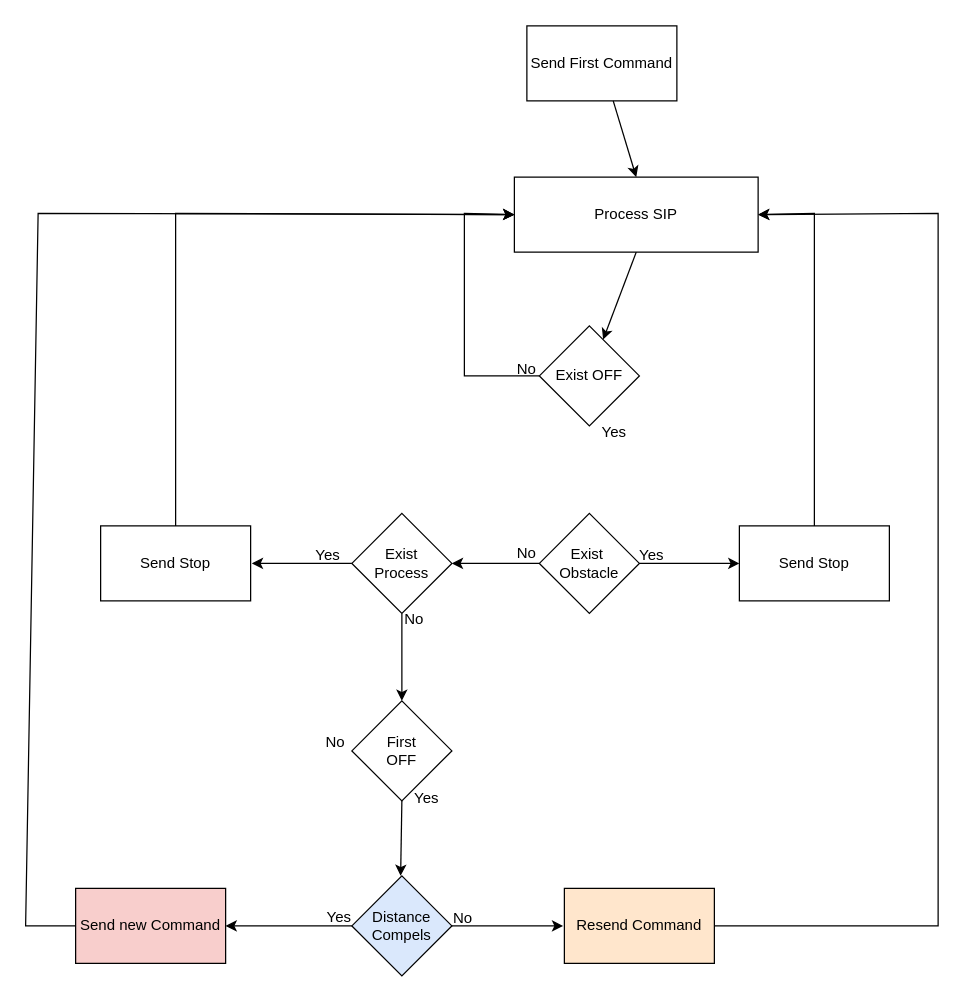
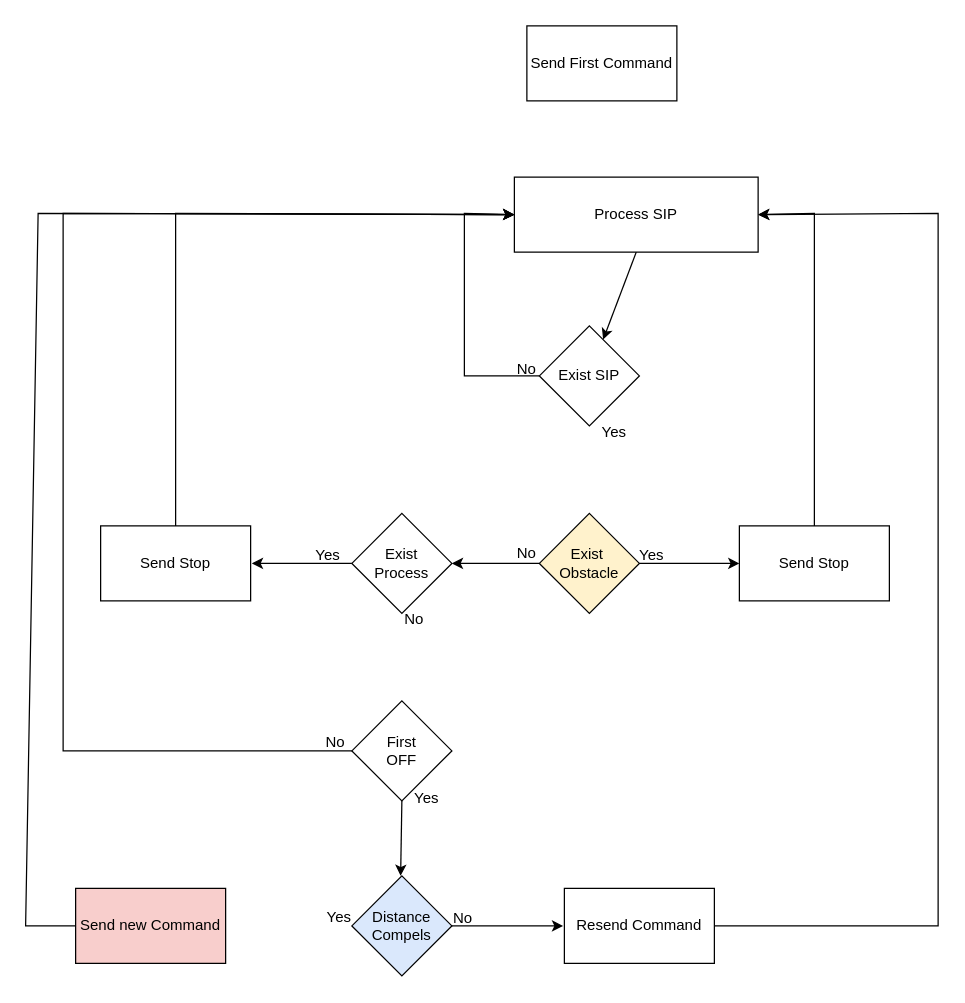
  <mxCell id="0" />
  <mxCell id="1" parent="0" />
  <mxCell id="2" value="Process SIP" style="rounded=0;whiteSpace=wrap;html=1;" vertex="1" parent="1"><mxGeometry x="411" y="141" width="195" height="60" as="geometry" /></mxCell>
  <mxCell id="3" value="Send First Command" style="rounded=0;whiteSpace=wrap;html=1;" vertex="1" parent="1"><mxGeometry x="421" y="20" width="120" height="60" as="geometry" /></mxCell>
- <mxCell id="4" value="" style="endArrow=classic;html=1;rounded=0;entryX=0.5;entryY=0;entryDx=0;entryDy=0;" edge="1" parent="1" source="3" target="2"><mxGeometry width="50" height="50" relative="1" as="geometry"><mxPoint x="481" y="360" as="sourcePoint" /><mxPoint x="531" y="310" as="targetPoint" /></mxGeometry></mxCell>
- <mxCell id="5" value="Exist OFF" style="rhombus;whiteSpace=wrap;html=1;" vertex="1" parent="1"><mxGeometry x="431" y="260" width="80" height="80" as="geometry" /></mxCell>
+ <mxCell id="5" value="Exist SIP" style="rhombus;whiteSpace=wrap;html=1;" vertex="1" parent="1"><mxGeometry x="431" y="260" width="80" height="80" as="geometry" /></mxCell>
  <mxCell id="6" value="" style="endArrow=classic;html=1;rounded=0;exitX=0;exitY=0.5;exitDx=0;exitDy=0;entryX=0;entryY=0.5;entryDx=0;entryDy=0;" edge="1" parent="1" source="5" target="2"><mxGeometry width="50" height="50" relative="1" as="geometry"><mxPoint x="481" y="360" as="sourcePoint" /><mxPoint x="531" y="310" as="targetPoint" /><Array as="points"><mxPoint x="371" y="300" /><mxPoint x="371" y="170" /></Array></mxGeometry></mxCell>
  <mxCell id="7" value="" style="endArrow=classic;html=1;rounded=0;exitX=0.5;exitY=1;exitDx=0;exitDy=0;" edge="1" parent="1" source="2" target="5"><mxGeometry width="50" height="50" relative="1" as="geometry"><mxPoint x="481" y="360" as="sourcePoint" /><mxPoint x="531" y="310" as="targetPoint" /></mxGeometry></mxCell>
  <mxCell id="8" value="No" style="text;html=1;align=center;verticalAlign=middle;whiteSpace=wrap;rounded=0;" vertex="1" parent="1"><mxGeometry x="391" y="280" width="60" height="30" as="geometry" /></mxCell>
  <mxCell id="9" value="Yes" style="text;html=1;align=center;verticalAlign=middle;whiteSpace=wrap;rounded=0;" vertex="1" parent="1"><mxGeometry x="461" y="330" width="60" height="30" as="geometry" /></mxCell>
- <mxCell id="10" value="Exist&amp;nbsp;&lt;div&gt;Obstacle&lt;/div&gt;" style="rhombus;whiteSpace=wrap;html=1;" vertex="1" parent="1"><mxGeometry x="431" y="410" width="80" height="80" as="geometry" /></mxCell>
+ <mxCell id="10" value="Exist&amp;nbsp;&lt;div&gt;Obstacle&lt;/div&gt;" style="rhombus;whiteSpace=wrap;html=1;fillColor=#fff2cc;" vertex="1" parent="1"><mxGeometry x="431" y="410" width="80" height="80" as="geometry" /></mxCell>
  <mxCell id="11" value="" style="endArrow=classic;html=1;rounded=0;exitX=1;exitY=0.5;exitDx=0;exitDy=0;" edge="1" parent="1" source="10"><mxGeometry width="50" height="50" relative="1" as="geometry"><mxPoint x="481" y="460" as="sourcePoint" /><mxPoint x="591" y="450" as="targetPoint" /></mxGeometry></mxCell>
  <mxCell id="12" value="Send Stop" style="rounded=0;whiteSpace=wrap;html=1;" vertex="1" parent="1"><mxGeometry x="591" y="420" width="120" height="60" as="geometry" /></mxCell>
  <mxCell id="13" value="Yes" style="text;html=1;align=center;verticalAlign=middle;whiteSpace=wrap;rounded=0;" vertex="1" parent="1"><mxGeometry x="491" y="429" width="60" height="30" as="geometry" /></mxCell>
  <mxCell id="14" value="" style="endArrow=classic;html=1;rounded=0;exitX=0;exitY=0.5;exitDx=0;exitDy=0;entryX=1;entryY=0.5;entryDx=0;entryDy=0;" edge="1" parent="1" source="10" target="15"><mxGeometry width="50" height="50" relative="1" as="geometry"><mxPoint x="481.319" y="519.999" as="sourcePoint" /><mxPoint x="471" y="550" as="targetPoint" /></mxGeometry></mxCell>
  <mxCell id="15" value="Exist&lt;div&gt;Process&lt;/div&gt;" style="rhombus;whiteSpace=wrap;html=1;" vertex="1" parent="1"><mxGeometry x="281" y="410" width="80" height="80" as="geometry" /></mxCell>
  <mxCell id="16" value="No" style="text;html=1;align=center;verticalAlign=middle;whiteSpace=wrap;rounded=0;" vertex="1" parent="1"><mxGeometry x="391" y="427" width="60" height="30" as="geometry" /></mxCell>
  <mxCell id="17" value="" style="endArrow=classic;html=1;rounded=0;exitX=0;exitY=0.5;exitDx=0;exitDy=0;" edge="1" parent="1" source="15"><mxGeometry width="50" height="50" relative="1" as="geometry"><mxPoint x="521" y="460" as="sourcePoint" /><mxPoint x="201" y="450" as="targetPoint" /></mxGeometry></mxCell>
  <mxCell id="18" value="Send Stop" style="rounded=0;whiteSpace=wrap;html=1;" vertex="1" parent="1"><mxGeometry x="80" y="420" width="120" height="60" as="geometry" /></mxCell>
  <mxCell id="19" value="" style="endArrow=classic;html=1;rounded=0;entryX=1;entryY=0.5;entryDx=0;entryDy=0;" edge="1" parent="1" source="12" target="2"><mxGeometry width="50" height="50" relative="1" as="geometry"><mxPoint x="521" y="460" as="sourcePoint" /><mxPoint x="601" y="460" as="targetPoint" /><Array as="points"><mxPoint x="651" y="170" /></Array></mxGeometry></mxCell>
  <mxCell id="20" value="" style="endArrow=classic;html=1;rounded=0;entryX=0;entryY=0.5;entryDx=0;entryDy=0;" edge="1" parent="1" source="18" target="2"><mxGeometry width="50" height="50" relative="1" as="geometry"><mxPoint x="661" y="430" as="sourcePoint" /><mxPoint x="370" y="170" as="targetPoint" /><Array as="points"><mxPoint x="140" y="170" /></Array></mxGeometry></mxCell>
  <mxCell id="21" value="Yes" style="text;html=1;align=center;verticalAlign=middle;whiteSpace=wrap;rounded=0;" vertex="1" parent="1"><mxGeometry x="232" y="429" width="60" height="30" as="geometry" /></mxCell>
  <mxCell id="22" value="No" style="text;html=1;align=center;verticalAlign=middle;whiteSpace=wrap;rounded=0;" vertex="1" parent="1"><mxGeometry x="301" y="480" width="60" height="30" as="geometry" /></mxCell>
- <mxCell id="23" value="" style="endArrow=classic;html=1;rounded=0;exitX=0.5;exitY=1;exitDx=0;exitDy=0;entryX=0.5;entryY=0;entryDx=0;entryDy=0;" edge="1" parent="1" source="15" target="24"><mxGeometry width="50" height="50" relative="1" as="geometry"><mxPoint x="481" y="350" as="sourcePoint" /><mxPoint x="320" y="560" as="targetPoint" /></mxGeometry></mxCell>
  <mxCell id="24" value="First&lt;br&gt;OFF" style="rhombus;whiteSpace=wrap;html=1;" vertex="1" parent="1"><mxGeometry x="281" y="560" width="80" height="80" as="geometry" /></mxCell>
+ <mxCell id="25" value="" style="endArrow=classic;html=1;rounded=0;exitX=0;exitY=0.5;exitDx=0;exitDy=0;entryX=0;entryY=0.5;entryDx=0;entryDy=0;" edge="1" parent="1" source="24" target="2"><mxGeometry width="50" height="50" relative="1" as="geometry"><mxPoint x="150" y="430" as="sourcePoint" /><mxPoint x="140" y="170" as="targetPoint" /><Array as="points"><mxPoint x="50" y="600" /><mxPoint x="50" y="170" /></Array></mxGeometry></mxCell>
  <mxCell id="26" value="No" style="text;html=1;align=center;verticalAlign=middle;whiteSpace=wrap;rounded=0;" vertex="1" parent="1"><mxGeometry x="238" y="578" width="60" height="30" as="geometry" /></mxCell>
  <mxCell id="27" value="Yes" style="text;html=1;align=center;verticalAlign=middle;whiteSpace=wrap;rounded=0;" vertex="1" parent="1"><mxGeometry x="311" y="623" width="60" height="30" as="geometry" /></mxCell>
  <mxCell id="28" value="" style="endArrow=classic;html=1;rounded=0;exitX=0.5;exitY=1;exitDx=0;exitDy=0;" edge="1" parent="1" source="24"><mxGeometry width="50" height="50" relative="1" as="geometry"><mxPoint x="331" y="500" as="sourcePoint" /><mxPoint x="320" y="700" as="targetPoint" /></mxGeometry></mxCell>
  <mxCell id="29" value="Distance&lt;div&gt;Compels&lt;br&gt;&lt;/div&gt;" style="rhombus;whiteSpace=wrap;html=1;fillColor=#dae8fc;" vertex="1" parent="1"><mxGeometry x="281" y="700" width="80" height="80" as="geometry" /></mxCell>
  <mxCell id="30" value="" style="endArrow=classic;html=1;rounded=0;exitX=1;exitY=0.5;exitDx=0;exitDy=0;" edge="1" parent="1" source="29"><mxGeometry width="50" height="50" relative="1" as="geometry"><mxPoint x="400" y="660" as="sourcePoint" /><mxPoint x="450" y="740" as="targetPoint" /></mxGeometry></mxCell>
  <mxCell id="31" value="No" style="text;html=1;align=center;verticalAlign=middle;whiteSpace=wrap;rounded=0;" vertex="1" parent="1"><mxGeometry x="340" y="719" width="60" height="30" as="geometry" /></mxCell>
- <mxCell id="32" value="Resend Command" style="rounded=0;whiteSpace=wrap;html=1;fillColor=#ffe6cc;" vertex="1" parent="1"><mxGeometry x="451" y="710" width="120" height="60" as="geometry" /></mxCell>
+ <mxCell id="32" value="Resend Command" style="rounded=0;whiteSpace=wrap;html=1;" vertex="1" parent="1"><mxGeometry x="451" y="710" width="120" height="60" as="geometry" /></mxCell>
  <mxCell id="33" value="" style="endArrow=classic;html=1;rounded=0;exitX=1;exitY=0.5;exitDx=0;exitDy=0;entryX=1;entryY=0.5;entryDx=0;entryDy=0;" edge="1" parent="1" source="32" target="2"><mxGeometry width="50" height="50" relative="1" as="geometry"><mxPoint x="400" y="460" as="sourcePoint" /><mxPoint x="450" y="410" as="targetPoint" /><Array as="points"><mxPoint x="750" y="740" /><mxPoint x="750" y="170" /></Array></mxGeometry></mxCell>
- <mxCell id="34" value="" style="endArrow=classic;html=1;rounded=0;exitX=0;exitY=0.5;exitDx=0;exitDy=0;" edge="1" parent="1" source="29" target="35"><mxGeometry width="50" height="50" relative="1" as="geometry"><mxPoint x="371" y="750" as="sourcePoint" /><mxPoint x="180" y="740" as="targetPoint" /></mxGeometry></mxCell>
  <mxCell id="35" value="Send new Command" style="rounded=0;whiteSpace=wrap;html=1;fillColor=#f8cecc;" vertex="1" parent="1"><mxGeometry x="60" y="710" width="120" height="60" as="geometry" /></mxCell>
  <mxCell id="36" value="" style="endArrow=classic;html=1;rounded=0;entryX=0;entryY=0.5;entryDx=0;entryDy=0;exitX=0;exitY=0.5;exitDx=0;exitDy=0;" edge="1" parent="1" source="35" target="2"><mxGeometry width="50" height="50" relative="1" as="geometry"><mxPoint x="400" y="460" as="sourcePoint" /><mxPoint x="450" y="410" as="targetPoint" /><Array as="points"><mxPoint x="20" y="740" /><mxPoint x="30" y="170" /></Array></mxGeometry></mxCell>
  <mxCell id="37" value="Yes" style="text;html=1;align=center;verticalAlign=middle;whiteSpace=wrap;rounded=0;" vertex="1" parent="1"><mxGeometry x="241" y="718" width="60" height="30" as="geometry" /></mxCell>
